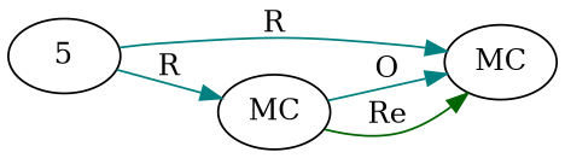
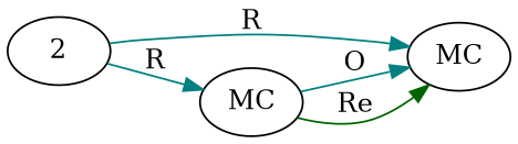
  digraph {
    rankdir=LR
    node [t=Iterator]
    edge [color=teal]
    n1 [l=247 label=MC s="next()"]
-   2 [n=iter label=5]
+   2 [n=iter]
    n3 [l=246 label=MC s="hasNext()"]
    2 -> n1 [label=R]
    2 -> n3 [label=R]
    n3 -> n1 [label=O]
    n3 -> n1 [label=Re color=darkgreen]
  }
